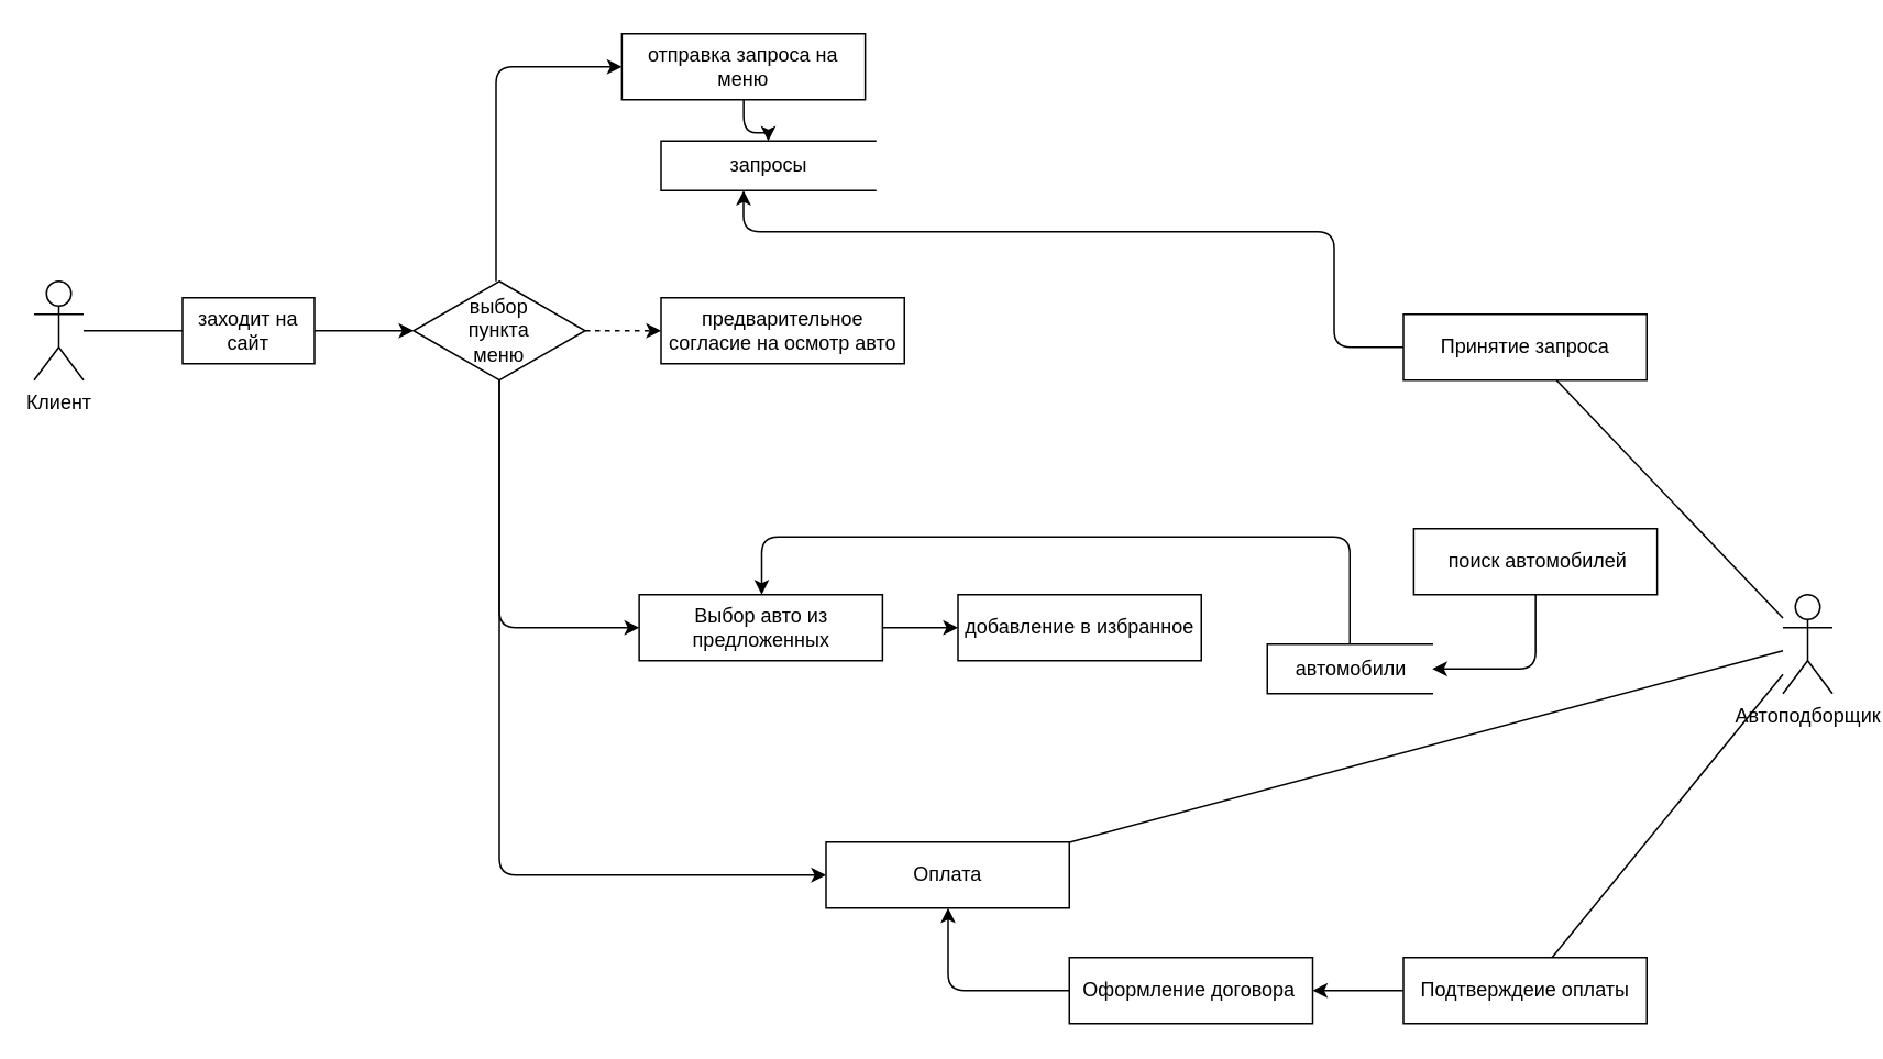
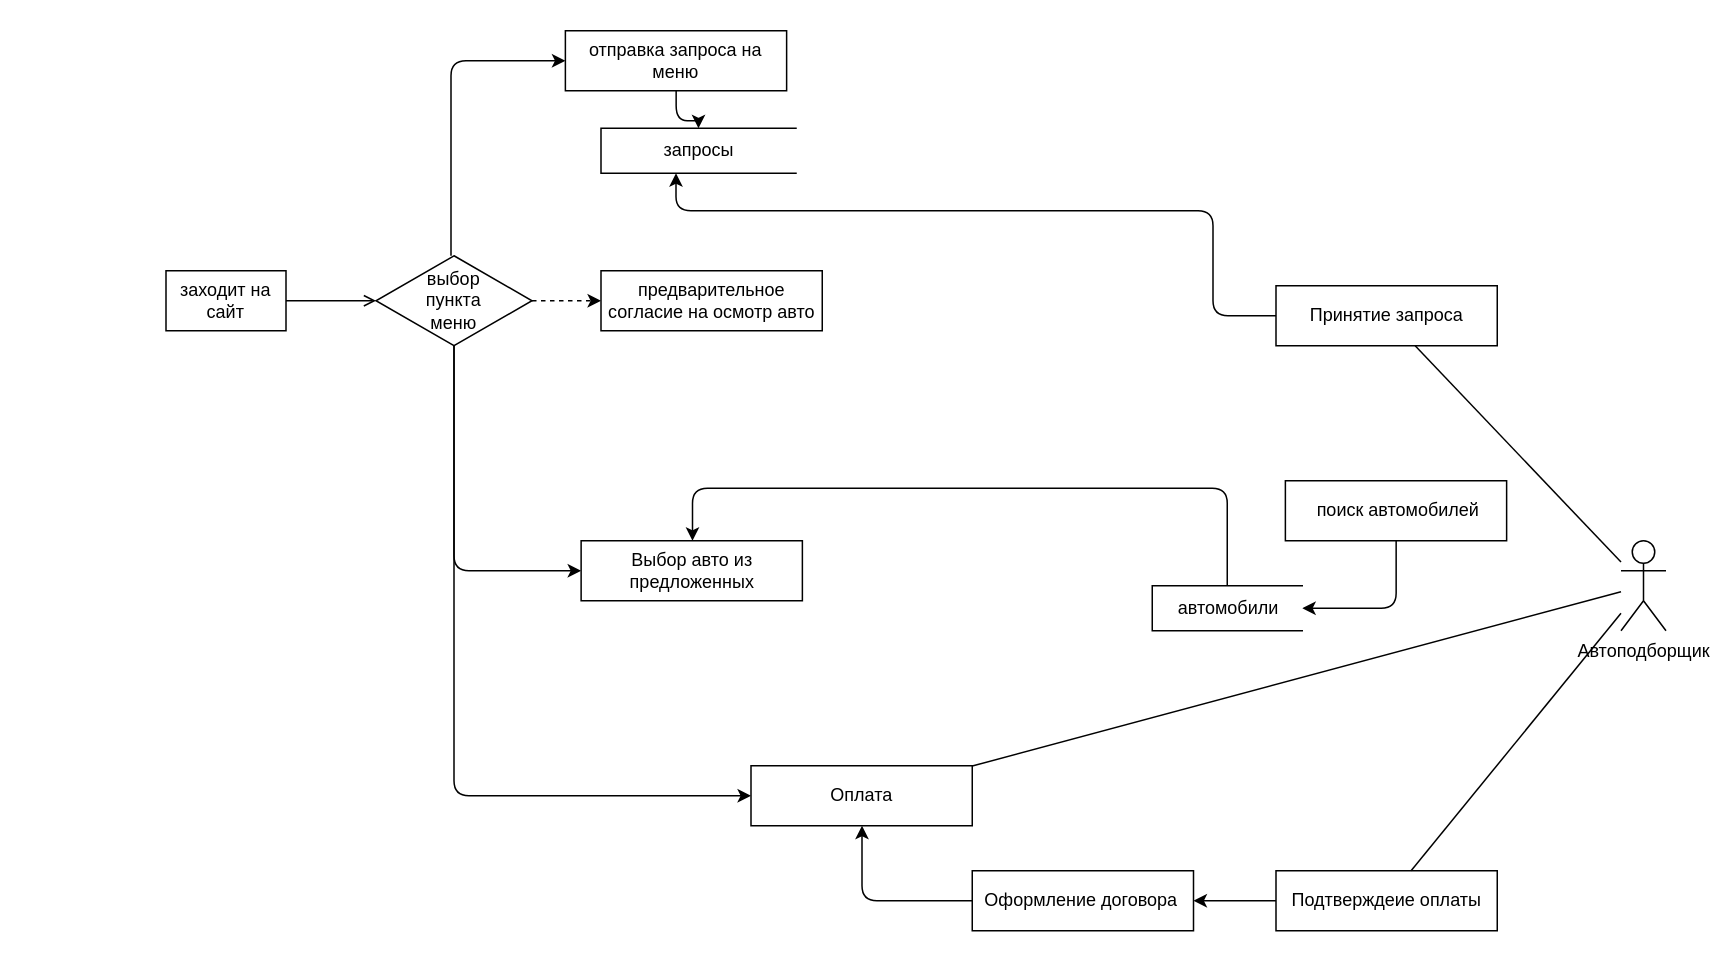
  <mxCell id="0" />
  <mxCell id="1" parent="0" />
- <mxCell id="2" value="Клиент" style="shape=umlActor;verticalLabelPosition=bottom;verticalAlign=top;html=1;outlineConnect=0;" parent="1" vertex="1"><mxGeometry x="20" y="170" width="30" height="60" as="geometry" /></mxCell>
  <mxCell id="3" value="Автоподборщик" style="shape=umlActor;verticalLabelPosition=bottom;verticalAlign=top;html=1;outlineConnect=0;" parent="1" vertex="1"><mxGeometry x="1080" y="360" width="30" height="60" as="geometry" /></mxCell>
- <mxCell id="4" value="" style="endArrow=none;html=1;rounded=0;" parent="1" source="2" target="5" edge="1"><mxGeometry width="50" height="50" relative="1" as="geometry"><mxPoint x="50" y="200" as="sourcePoint" /><mxPoint x="110" y="200" as="targetPoint" /></mxGeometry></mxCell>
  <mxCell id="5" value="заходит на сайт" style="rounded=0;whiteSpace=wrap;html=1;hachureGap=4;pointerEvents=0;strokeWidth=1;" parent="1" vertex="1"><mxGeometry x="110" y="180" width="80" height="40" as="geometry" /></mxCell>
- <mxCell id="6" value="" style="endArrow=classic;html=1;fontSize=12;endFill=1;edgeStyle=orthogonalEdgeStyle;rounded=0;" parent="1" source="5" target="12" edge="1"><mxGeometry width="50" height="50" relative="1" as="geometry"><mxPoint x="400" y="300" as="sourcePoint" /><mxPoint x="330" y="190" as="targetPoint" /></mxGeometry></mxCell>
+ <mxCell id="6" value="" style="endArrow=open;html=1;fontSize=12;endFill=1;edgeStyle=orthogonalEdgeStyle;rounded=0;" parent="1" source="5" target="12" edge="1"><mxGeometry width="50" height="50" relative="1" as="geometry"><mxPoint x="400" y="300" as="sourcePoint" /><mxPoint x="330" y="190" as="targetPoint" /></mxGeometry></mxCell>
  <mxCell id="7" value="&lt;span&gt;предварительное согласие на осмотр авто&lt;/span&gt;" style="rounded=0;whiteSpace=wrap;html=1;hachureGap=4;pointerEvents=0;strokeWidth=1;" parent="1" vertex="1"><mxGeometry x="400" y="180" width="147.5" height="40" as="geometry" /></mxCell>
  <mxCell id="8" style="edgeStyle=orthogonalEdgeStyle;orthogonalLoop=1;jettySize=auto;html=1;endArrow=classic;endFill=1;rounded=0;dashed=1;" parent="1" source="12" target="7" edge="1"><mxGeometry relative="1" as="geometry"><mxPoint x="350.75" y="240" as="sourcePoint" /></mxGeometry></mxCell>
  <mxCell id="9" style="edgeStyle=orthogonalEdgeStyle;rounded=1;orthogonalLoop=1;jettySize=auto;html=1;" parent="1" source="12" target="14" edge="1"><mxGeometry relative="1" as="geometry"><mxPoint x="370" y="100" as="targetPoint" /><Array as="points"><mxPoint x="300" y="40" /></Array></mxGeometry></mxCell>
  <mxCell id="10" style="edgeStyle=orthogonalEdgeStyle;rounded=1;orthogonalLoop=1;jettySize=auto;html=1;" parent="1" source="12" target="16" edge="1"><mxGeometry relative="1" as="geometry"><mxPoint x="390" y="300" as="targetPoint" /><Array as="points"><mxPoint x="302" y="380" /></Array></mxGeometry></mxCell>
  <mxCell id="11" style="edgeStyle=orthogonalEdgeStyle;rounded=1;orthogonalLoop=1;jettySize=auto;html=1;" parent="1" source="12" target="17" edge="1"><mxGeometry relative="1" as="geometry"><mxPoint x="390" y="400" as="targetPoint" /><mxPoint x="302" y="220" as="sourcePoint" /><Array as="points"><mxPoint x="302" y="530" /></Array></mxGeometry></mxCell>
  <mxCell id="12" value="выбор&lt;br&gt;пункта&lt;br&gt;меню" style="strokeWidth=1;html=1;shape=mxgraph.flowchart.decision;whiteSpace=wrap;" parent="1" vertex="1"><mxGeometry x="250" y="170" width="104" height="60" as="geometry" /></mxCell>
  <mxCell id="13" style="edgeStyle=orthogonalEdgeStyle;rounded=1;orthogonalLoop=1;jettySize=auto;html=1;" parent="1" source="14" target="18" edge="1"><mxGeometry relative="1" as="geometry"><mxPoint x="450" y="100" as="targetPoint" /></mxGeometry></mxCell>
  <mxCell id="14" value="отправка запроса на меню" style="rounded=0;whiteSpace=wrap;html=1;hachureGap=4;pointerEvents=0;strokeWidth=1;" parent="1" vertex="1"><mxGeometry x="376.25" width="147.5" height="40" as="geometry" y="20" /></mxCell>
- <mxCell id="15" style="edgeStyle=orthogonalEdgeStyle;rounded=1;orthogonalLoop=1;jettySize=auto;html=1;" parent="1" source="16" target="31" edge="1"><mxGeometry relative="1" as="geometry" /></mxCell>
  <mxCell id="16" value="Выбор авто из предложенных" style="rounded=0;whiteSpace=wrap;html=1;hachureGap=4;pointerEvents=0;strokeWidth=1;" parent="1" vertex="1"><mxGeometry x="386.75" y="360" width="147.5" height="40" as="geometry" /></mxCell>
  <mxCell id="17" value="Оплата" style="rounded=0;whiteSpace=wrap;html=1;hachureGap=4;pointerEvents=0;strokeWidth=1;fillColor=none;strokeColor=default;" parent="1" vertex="1"><mxGeometry x="500" y="510" width="147.5" height="40" as="geometry" /></mxCell>
  <mxCell id="18" value="запросы" style="html=1;dashed=0;whitespace=wrap;shape=partialRectangle;right=0;" parent="1" vertex="1"><mxGeometry x="400" y="85" width="130" height="30" as="geometry" /></mxCell>
  <mxCell id="19" style="edgeStyle=orthogonalEdgeStyle;rounded=1;orthogonalLoop=1;jettySize=auto;html=1;" parent="1" source="20" target="18" edge="1"><mxGeometry relative="1" as="geometry"><mxPoint x="690" y="630" as="targetPoint" /><Array as="points"><mxPoint x="808" y="140" /><mxPoint x="450" y="140" /></Array></mxGeometry></mxCell>
  <mxCell id="20" value="Принятие запроса" style="rounded=0;whiteSpace=wrap;html=1;hachureGap=4;pointerEvents=0;strokeWidth=1;" parent="1" vertex="1"><mxGeometry x="850" y="190" width="147.5" height="40" as="geometry" /></mxCell>
  <mxCell id="21" value="" style="endArrow=none;html=1;rounded=1;endFill=0;" parent="1" source="3" target="20" edge="1"><mxGeometry width="50" height="50" relative="1" as="geometry"><mxPoint x="710" y="620" as="sourcePoint" /><mxPoint x="740" y="680" as="targetPoint" /></mxGeometry></mxCell>
  <mxCell id="22" style="edgeStyle=orthogonalEdgeStyle;rounded=1;orthogonalLoop=1;jettySize=auto;html=1;" parent="1" source="23" target="27" edge="1"><mxGeometry relative="1" as="geometry"><mxPoint x="780.75" y="530" as="targetPoint" /><Array as="points"><mxPoint x="930" y="405" /></Array></mxGeometry></mxCell>
  <mxCell id="23" value="&amp;nbsp;поиск автомобилей" style="rounded=0;whiteSpace=wrap;html=1;hachureGap=4;pointerEvents=0;strokeWidth=1;" parent="1" vertex="1"><mxGeometry x="856.25" y="320" width="147.5" height="40" as="geometry" /></mxCell>
  <mxCell id="24" style="edgeStyle=orthogonalEdgeStyle;rounded=1;orthogonalLoop=1;jettySize=auto;html=1;fillColor=#f8cecc;strokeColor=default;" parent="1" source="25" target="17" edge="1"><mxGeometry relative="1" as="geometry"><Array as="points"><mxPoint x="574" y="600" /></Array></mxGeometry></mxCell>
  <mxCell id="25" value="Оформление договора&amp;nbsp;" style="rounded=0;whiteSpace=wrap;html=1;hachureGap=4;pointerEvents=0;strokeWidth=1;fillColor=none;strokeColor=default;" parent="1" vertex="1"><mxGeometry x="647.5" y="580" width="147.5" height="40" as="geometry" /></mxCell>
  <mxCell id="26" style="edgeStyle=orthogonalEdgeStyle;rounded=1;orthogonalLoop=1;jettySize=auto;html=1;" parent="1" source="27" target="16" edge="1"><mxGeometry relative="1" as="geometry"><mxPoint x="780" y="460" as="sourcePoint" /><mxPoint x="770" y="480" as="targetPoint" /><Array as="points"><mxPoint x="461" y="325" /></Array></mxGeometry></mxCell>
  <mxCell id="27" value="автомобили" style="html=1;dashed=0;whitespace=wrap;shape=partialRectangle;right=0;" parent="1" vertex="1"><mxGeometry x="767.5" y="390" width="100" height="30" as="geometry" /></mxCell>
  <mxCell id="28" value="" style="endArrow=none;html=1;rounded=0;endFill=0;" parent="1" source="3" target="17" edge="1"><mxGeometry width="50" height="50" relative="1" as="geometry"><mxPoint x="820" y="500" as="sourcePoint" /><mxPoint x="870" y="450" as="targetPoint" /></mxGeometry></mxCell>
  <mxCell id="29" style="edgeStyle=orthogonalEdgeStyle;rounded=1;orthogonalLoop=1;jettySize=auto;html=1;fillColor=#f8cecc;strokeColor=default;" parent="1" source="30" target="25" edge="1"><mxGeometry relative="1" as="geometry" /></mxCell>
  <mxCell id="30" value="Подтверждеие оплаты" style="rounded=0;whiteSpace=wrap;html=1;hachureGap=4;pointerEvents=0;strokeWidth=1;fillColor=none;strokeColor=default;" parent="1" vertex="1"><mxGeometry x="850" y="580" width="147.5" height="40" as="geometry" /></mxCell>
- <mxCell id="31" value="добавление в избранное" style="rounded=0;whiteSpace=wrap;html=1;hachureGap=4;pointerEvents=0;strokeWidth=1;" parent="1" vertex="1"><mxGeometry x="580" y="360" width="147.5" height="40" as="geometry" /></mxCell>
  <mxCell id="32" value="" style="endArrow=none;html=1;rounded=1;endFill=0;" parent="1" source="3" target="30" edge="1"><mxGeometry width="50" height="50" relative="1" as="geometry"><mxPoint x="710" y="600" as="sourcePoint" /><mxPoint x="1060" y="560" as="targetPoint" /></mxGeometry></mxCell>
